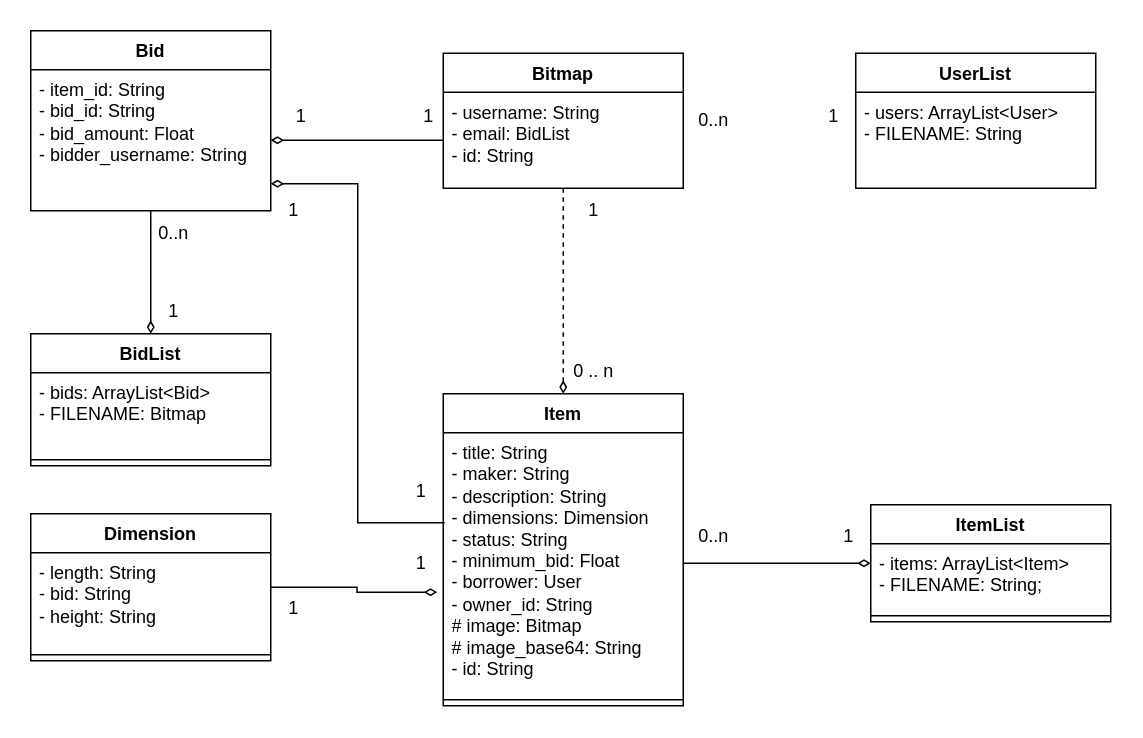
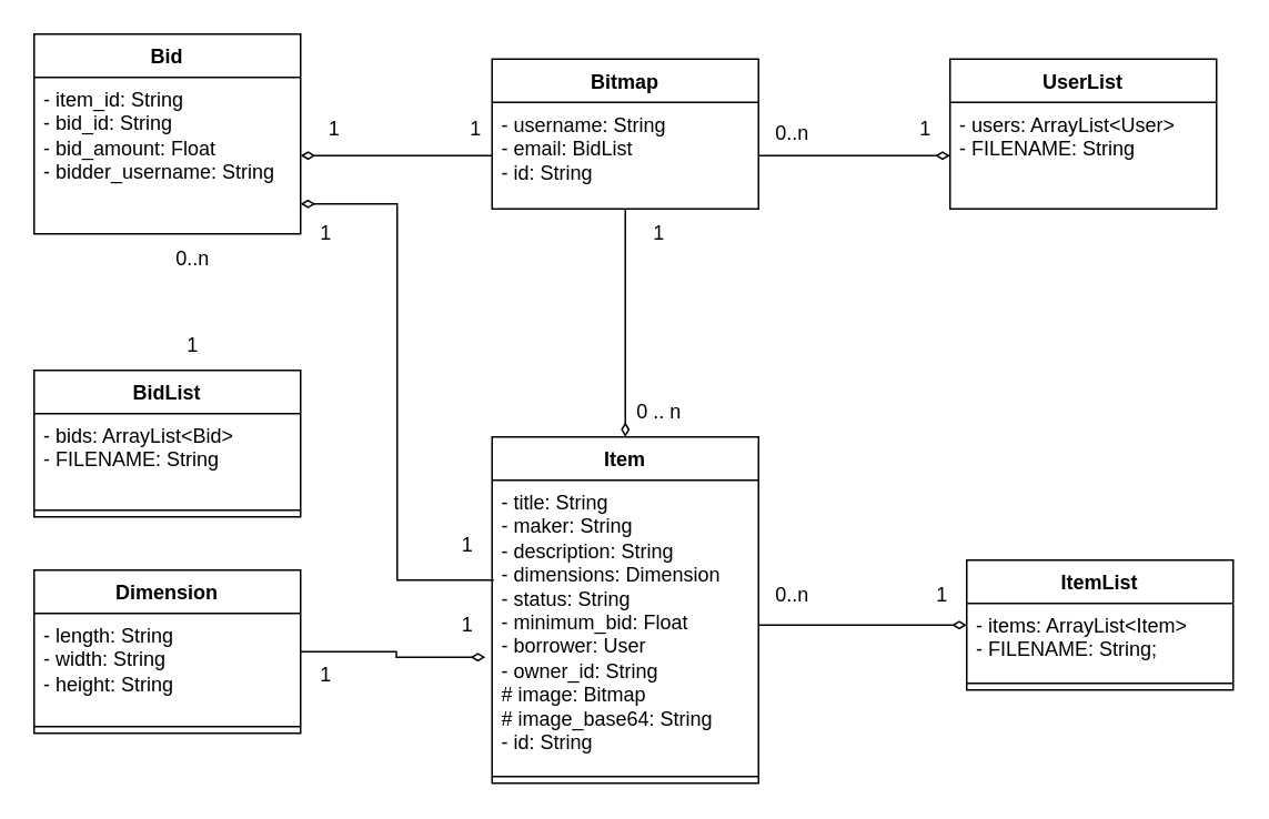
  <mxCell id="0" />
  <mxCell id="1" parent="0" />
- <mxCell id="2" style="edgeStyle=orthogonalEdgeStyle;rounded=0;orthogonalLoop=1;jettySize=auto;html=1;entryX=0.5;entryY=0;entryDx=0;entryDy=0;endArrow=diamondThin;endFill=0;" edge="1" parent="1" source="3" target="9"><mxGeometry relative="1" as="geometry" /></mxCell>
  <mxCell id="3" value="Bid" style="swimlane;fontStyle=1;align=center;verticalAlign=top;childLayout=stackLayout;horizontal=1;startSize=26;horizontalStack=0;resizeParent=1;resizeParentMax=0;resizeLast=0;collapsible=1;marginBottom=0;whiteSpace=wrap;html=1;" vertex="1" parent="1"><mxGeometry x="20" y="20" width="160" height="120" as="geometry" /></mxCell>
  <mxCell id="4" value="- item_id: String&amp;nbsp;&lt;br style=&quot;padding: 0px; margin: 0px;&quot;&gt;- bid_id: String&amp;nbsp;&lt;br&gt;- bid_amount: Float&lt;br style=&quot;padding: 0px; margin: 0px;&quot;&gt;- bidder_username: String" style="text;strokeColor=none;fillColor=none;align=left;verticalAlign=top;spacingLeft=4;spacingRight=4;overflow=hidden;rotatable=0;points=[[0,0.5],[1,0.5]];portConstraint=eastwest;whiteSpace=wrap;html=1;" vertex="1" parent="3"><mxGeometry y="26" width="160" height="94" as="geometry" /></mxCell>
- <mxCell id="5" style="edgeStyle=orthogonalEdgeStyle;rounded=0;orthogonalLoop=1;jettySize=auto;html=1;entryX=0.5;entryY=0;entryDx=0;entryDy=0;endArrow=diamondThin;endFill=0;dashed=1;" edge="1" parent="1" source="6" target="19"><mxGeometry relative="1" as="geometry" /></mxCell>
+ <mxCell id="5" style="edgeStyle=orthogonalEdgeStyle;rounded=0;orthogonalLoop=1;jettySize=auto;html=1;entryX=0.5;entryY=0;entryDx=0;entryDy=0;endArrow=diamondThin;endFill=0;" edge="1" parent="1" source="6" target="19"><mxGeometry relative="1" as="geometry" /></mxCell>
  <mxCell id="6" value="Bitmap" style="swimlane;fontStyle=1;align=center;verticalAlign=top;childLayout=stackLayout;horizontal=1;startSize=26;horizontalStack=0;resizeParent=1;resizeParentMax=0;resizeLast=0;collapsible=1;marginBottom=0;whiteSpace=wrap;html=1;" vertex="1" parent="1"><mxGeometry x="295" y="35" width="160" height="90" as="geometry" /></mxCell>
  <mxCell id="7" value="&lt;div&gt;- username: String&lt;/div&gt;&lt;div&gt;- email: BidList&lt;/div&gt;&lt;div&gt;- id: String&lt;/div&gt;" style="text;strokeColor=none;fillColor=none;align=left;verticalAlign=top;spacingLeft=4;spacingRight=4;overflow=hidden;rotatable=0;points=[[0,0.5],[1,0.5]];portConstraint=eastwest;whiteSpace=wrap;html=1;" vertex="1" parent="6"><mxGeometry y="26" width="160" height="64" as="geometry" /></mxCell>
  <mxCell id="8" style="edgeStyle=orthogonalEdgeStyle;rounded=0;orthogonalLoop=1;jettySize=auto;html=1;entryX=1;entryY=0.5;entryDx=0;entryDy=0;endArrow=diamondThin;endFill=0;" edge="1" parent="1" source="7" target="4"><mxGeometry relative="1" as="geometry" /></mxCell>
  <mxCell id="9" value="BidList" style="swimlane;fontStyle=1;align=center;verticalAlign=top;childLayout=stackLayout;horizontal=1;startSize=26;horizontalStack=0;resizeParent=1;resizeParentMax=0;resizeLast=0;collapsible=1;marginBottom=0;whiteSpace=wrap;html=1;" vertex="1" parent="1"><mxGeometry x="20" y="222" width="160" height="88" as="geometry" /></mxCell>
- <mxCell id="10" value="&lt;div&gt;- bids: ArrayList&amp;lt;Bid&amp;gt;&lt;/div&gt;&lt;div&gt;- FILENAME: Bitmap&lt;/div&gt;" style="text;strokeColor=none;fillColor=none;align=left;verticalAlign=top;spacingLeft=4;spacingRight=4;overflow=hidden;rotatable=0;points=[[0,0.5],[1,0.5]];portConstraint=eastwest;whiteSpace=wrap;html=1;" vertex="1" parent="9"><mxGeometry y="26" width="160" height="54" as="geometry" /></mxCell>
+ <mxCell id="10" value="&lt;div&gt;- bids: ArrayList&amp;lt;Bid&amp;gt;&lt;/div&gt;&lt;div&gt;- FILENAME: String&lt;/div&gt;" style="text;strokeColor=none;fillColor=none;align=left;verticalAlign=top;spacingLeft=4;spacingRight=4;overflow=hidden;rotatable=0;points=[[0,0.5],[1,0.5]];portConstraint=eastwest;whiteSpace=wrap;html=1;" vertex="1" parent="9"><mxGeometry y="26" width="160" height="54" as="geometry" /></mxCell>
  <mxCell id="11" value="" style="line;strokeWidth=1;fillColor=none;align=left;verticalAlign=middle;spacingTop=-1;spacingLeft=3;spacingRight=3;rotatable=0;labelPosition=right;points=[];portConstraint=eastwest;strokeColor=inherit;" vertex="1" parent="9"><mxGeometry y="80" width="160" height="8" as="geometry" /></mxCell>
  <mxCell id="12" value="1" style="text;html=1;align=center;verticalAlign=middle;resizable=0;points=[];autosize=1;strokeColor=none;fillColor=none;" vertex="1" parent="1"><mxGeometry x="100" y="192" width="30" height="30" as="geometry" /></mxCell>
  <mxCell id="13" value="0..n" style="text;html=1;align=center;verticalAlign=middle;resizable=0;points=[];autosize=1;strokeColor=none;fillColor=none;" vertex="1" parent="1"><mxGeometry x="95" y="140" width="40" height="30" as="geometry" /></mxCell>
  <mxCell id="14" value="UserList" style="swimlane;fontStyle=1;align=center;verticalAlign=top;childLayout=stackLayout;horizontal=1;startSize=26;horizontalStack=0;resizeParent=1;resizeParentMax=0;resizeLast=0;collapsible=1;marginBottom=0;whiteSpace=wrap;html=1;" vertex="1" parent="1"><mxGeometry x="570" y="35" width="160" height="90" as="geometry" /></mxCell>
  <mxCell id="15" value="&lt;div&gt;- users: ArrayList&amp;lt;User&amp;gt;&amp;nbsp;&lt;/div&gt;&lt;div&gt;- FILENAME: String&lt;/div&gt;" style="text;strokeColor=none;fillColor=none;align=left;verticalAlign=top;spacingLeft=4;spacingRight=4;overflow=hidden;rotatable=0;points=[[0,0.5],[1,0.5]];portConstraint=eastwest;whiteSpace=wrap;html=1;" vertex="1" parent="14"><mxGeometry y="26" width="160" height="64" as="geometry" /></mxCell>
+ <mxCell id="16" style="edgeStyle=orthogonalEdgeStyle;rounded=0;orthogonalLoop=1;jettySize=auto;html=1;entryX=0;entryY=0.5;entryDx=0;entryDy=0;endArrow=diamondThin;endFill=0;" edge="1" parent="1" source="7" target="15"><mxGeometry relative="1" as="geometry" /></mxCell>
  <mxCell id="17" value="1" style="text;html=1;align=center;verticalAlign=middle;resizable=0;points=[];autosize=1;strokeColor=none;fillColor=none;" vertex="1" parent="1"><mxGeometry x="540" y="62" width="30" height="30" as="geometry" /></mxCell>
  <mxCell id="18" value="0..n" style="text;html=1;align=center;verticalAlign=middle;resizable=0;points=[];autosize=1;strokeColor=none;fillColor=none;" vertex="1" parent="1"><mxGeometry x="455" y="65" width="40" height="30" as="geometry" /></mxCell>
  <mxCell id="19" value="Item" style="swimlane;fontStyle=1;align=center;verticalAlign=top;childLayout=stackLayout;horizontal=1;startSize=26;horizontalStack=0;resizeParent=1;resizeParentMax=0;resizeLast=0;collapsible=1;marginBottom=0;whiteSpace=wrap;html=1;" vertex="1" parent="1"><mxGeometry x="295" y="262" width="160" height="208" as="geometry" /></mxCell>
  <mxCell id="20" value="&lt;div&gt;- title: String&lt;/div&gt;&lt;div&gt;- maker: String&lt;/div&gt;&lt;div&gt;- description: String&lt;/div&gt;&lt;div&gt;- dimensions: Dimension&lt;/div&gt;&lt;div&gt;- status: String&lt;/div&gt;&lt;div&gt;- minimum_bid: Float&lt;/div&gt;&lt;div&gt;- borrower: User&lt;/div&gt;&lt;div&gt;- owner_id: String&lt;/div&gt;&lt;div&gt;# image: Bitmap&lt;/div&gt;&lt;div&gt;# image_base64: String&lt;/div&gt;&lt;div&gt;- id: String&lt;/div&gt;" style="text;strokeColor=none;fillColor=none;align=left;verticalAlign=top;spacingLeft=4;spacingRight=4;overflow=hidden;rotatable=0;points=[[0,0.5],[1,0.5]];portConstraint=eastwest;whiteSpace=wrap;html=1;" vertex="1" parent="19"><mxGeometry y="26" width="160" height="174" as="geometry" /></mxCell>
  <mxCell id="21" value="" style="line;strokeWidth=1;fillColor=none;align=left;verticalAlign=middle;spacingTop=-1;spacingLeft=3;spacingRight=3;rotatable=0;labelPosition=right;points=[];portConstraint=eastwest;strokeColor=inherit;" vertex="1" parent="19"><mxGeometry y="200" width="160" height="8" as="geometry" /></mxCell>
  <mxCell id="22" style="edgeStyle=orthogonalEdgeStyle;rounded=0;orthogonalLoop=1;jettySize=auto;html=1;entryX=-0.025;entryY=0.611;entryDx=0;entryDy=0;entryPerimeter=0;endArrow=diamondThin;endFill=0;" edge="1" parent="1" source="23" target="20"><mxGeometry relative="1" as="geometry" /></mxCell>
  <mxCell id="23" value="Dimension" style="swimlane;fontStyle=1;align=center;verticalAlign=top;childLayout=stackLayout;horizontal=1;startSize=26;horizontalStack=0;resizeParent=1;resizeParentMax=0;resizeLast=0;collapsible=1;marginBottom=0;whiteSpace=wrap;html=1;" vertex="1" parent="1"><mxGeometry x="20" y="342" width="160" height="98" as="geometry" /></mxCell>
- <mxCell id="24" value="&lt;div&gt;- length: String&lt;/div&gt;&lt;div&gt;- bid: String&lt;/div&gt;&lt;div&gt;- height: String&lt;/div&gt;" style="text;strokeColor=none;fillColor=none;align=left;verticalAlign=top;spacingLeft=4;spacingRight=4;overflow=hidden;rotatable=0;points=[[0,0.5],[1,0.5]];portConstraint=eastwest;whiteSpace=wrap;html=1;" vertex="1" parent="23"><mxGeometry y="26" width="160" height="64" as="geometry" /></mxCell>
+ <mxCell id="24" value="&lt;div&gt;- length: String&lt;/div&gt;&lt;div&gt;- width: String&lt;/div&gt;&lt;div&gt;- height: String&lt;/div&gt;" style="text;strokeColor=none;fillColor=none;align=left;verticalAlign=top;spacingLeft=4;spacingRight=4;overflow=hidden;rotatable=0;points=[[0,0.5],[1,0.5]];portConstraint=eastwest;whiteSpace=wrap;html=1;" vertex="1" parent="23"><mxGeometry y="26" width="160" height="64" as="geometry" /></mxCell>
  <mxCell id="25" value="" style="line;strokeWidth=1;fillColor=none;align=left;verticalAlign=middle;spacingTop=-1;spacingLeft=3;spacingRight=3;rotatable=0;labelPosition=right;points=[];portConstraint=eastwest;strokeColor=inherit;" vertex="1" parent="23"><mxGeometry y="90" width="160" height="8" as="geometry" /></mxCell>
  <mxCell id="26" value="1" style="text;html=1;align=center;verticalAlign=middle;resizable=0;points=[];autosize=1;strokeColor=none;fillColor=none;" vertex="1" parent="1"><mxGeometry x="270" y="62" width="30" height="30" as="geometry" /></mxCell>
  <mxCell id="27" value="1" style="text;html=1;align=center;verticalAlign=middle;resizable=0;points=[];autosize=1;strokeColor=none;fillColor=none;" vertex="1" parent="1"><mxGeometry x="185" y="62" width="30" height="30" as="geometry" /></mxCell>
  <mxCell id="28" value="ItemList" style="swimlane;fontStyle=1;align=center;verticalAlign=top;childLayout=stackLayout;horizontal=1;startSize=26;horizontalStack=0;resizeParent=1;resizeParentMax=0;resizeLast=0;collapsible=1;marginBottom=0;whiteSpace=wrap;html=1;" vertex="1" parent="1"><mxGeometry x="580" y="336" width="160" height="78" as="geometry" /></mxCell>
  <mxCell id="29" value="&lt;div&gt;- items: ArrayList&amp;lt;Item&amp;gt;&amp;nbsp;&lt;/div&gt;&lt;div&gt;- FILENAME: String;&lt;/div&gt;" style="text;strokeColor=none;fillColor=none;align=left;verticalAlign=top;spacingLeft=4;spacingRight=4;overflow=hidden;rotatable=0;points=[[0,0.5],[1,0.5]];portConstraint=eastwest;whiteSpace=wrap;html=1;" vertex="1" parent="28"><mxGeometry y="26" width="160" height="44" as="geometry" /></mxCell>
  <mxCell id="30" value="" style="line;strokeWidth=1;fillColor=none;align=left;verticalAlign=middle;spacingTop=-1;spacingLeft=3;spacingRight=3;rotatable=0;labelPosition=right;points=[];portConstraint=eastwest;strokeColor=inherit;" vertex="1" parent="28"><mxGeometry y="70" width="160" height="8" as="geometry" /></mxCell>
  <mxCell id="31" style="edgeStyle=orthogonalEdgeStyle;rounded=0;orthogonalLoop=1;jettySize=auto;html=1;endArrow=diamondThin;endFill=0;" edge="1" parent="1" source="20" target="28"><mxGeometry relative="1" as="geometry" /></mxCell>
  <mxCell id="32" value="1" style="text;html=1;align=center;verticalAlign=middle;resizable=0;points=[];autosize=1;strokeColor=none;fillColor=none;" vertex="1" parent="1"><mxGeometry x="550" y="342" width="30" height="30" as="geometry" /></mxCell>
  <mxCell id="33" value="0..n" style="text;html=1;align=center;verticalAlign=middle;resizable=0;points=[];autosize=1;strokeColor=none;fillColor=none;" vertex="1" parent="1"><mxGeometry x="455" y="342" width="40" height="30" as="geometry" /></mxCell>
  <mxCell id="34" value="1" style="text;html=1;align=center;verticalAlign=middle;resizable=0;points=[];autosize=1;strokeColor=none;fillColor=none;" vertex="1" parent="1"><mxGeometry x="265" y="360" width="30" height="30" as="geometry" /></mxCell>
  <mxCell id="35" value="1" style="text;html=1;align=center;verticalAlign=middle;resizable=0;points=[];autosize=1;strokeColor=none;fillColor=none;" vertex="1" parent="1"><mxGeometry x="180" y="390" width="30" height="30" as="geometry" /></mxCell>
  <mxCell id="36" value="1" style="text;html=1;align=center;verticalAlign=middle;resizable=0;points=[];autosize=1;strokeColor=none;fillColor=none;" vertex="1" parent="1"><mxGeometry x="380" y="125" width="30" height="30" as="geometry" /></mxCell>
  <mxCell id="37" value="0 .. n" style="text;html=1;align=center;verticalAlign=middle;resizable=0;points=[];autosize=1;strokeColor=none;fillColor=none;" vertex="1" parent="1"><mxGeometry x="370" y="232" width="50" height="30" as="geometry" /></mxCell>
  <mxCell id="38" style="edgeStyle=orthogonalEdgeStyle;rounded=0;orthogonalLoop=1;jettySize=auto;html=1;entryX=0.006;entryY=0.345;entryDx=0;entryDy=0;entryPerimeter=0;endArrow=none;endFill=0;startArrow=diamondThin;startFill=0;" edge="1" parent="1" source="4" target="20"><mxGeometry relative="1" as="geometry"><Array as="points"><mxPoint x="238" y="122" /><mxPoint x="238" y="348" /></Array></mxGeometry></mxCell>
  <mxCell id="39" value="1" style="text;html=1;align=center;verticalAlign=middle;resizable=0;points=[];autosize=1;strokeColor=none;fillColor=none;" vertex="1" parent="1"><mxGeometry x="265" y="312" width="30" height="30" as="geometry" /></mxCell>
  <mxCell id="40" value="1" style="text;html=1;align=center;verticalAlign=middle;resizable=0;points=[];autosize=1;strokeColor=none;fillColor=none;" vertex="1" parent="1"><mxGeometry x="180" y="125" width="30" height="30" as="geometry" /></mxCell>
